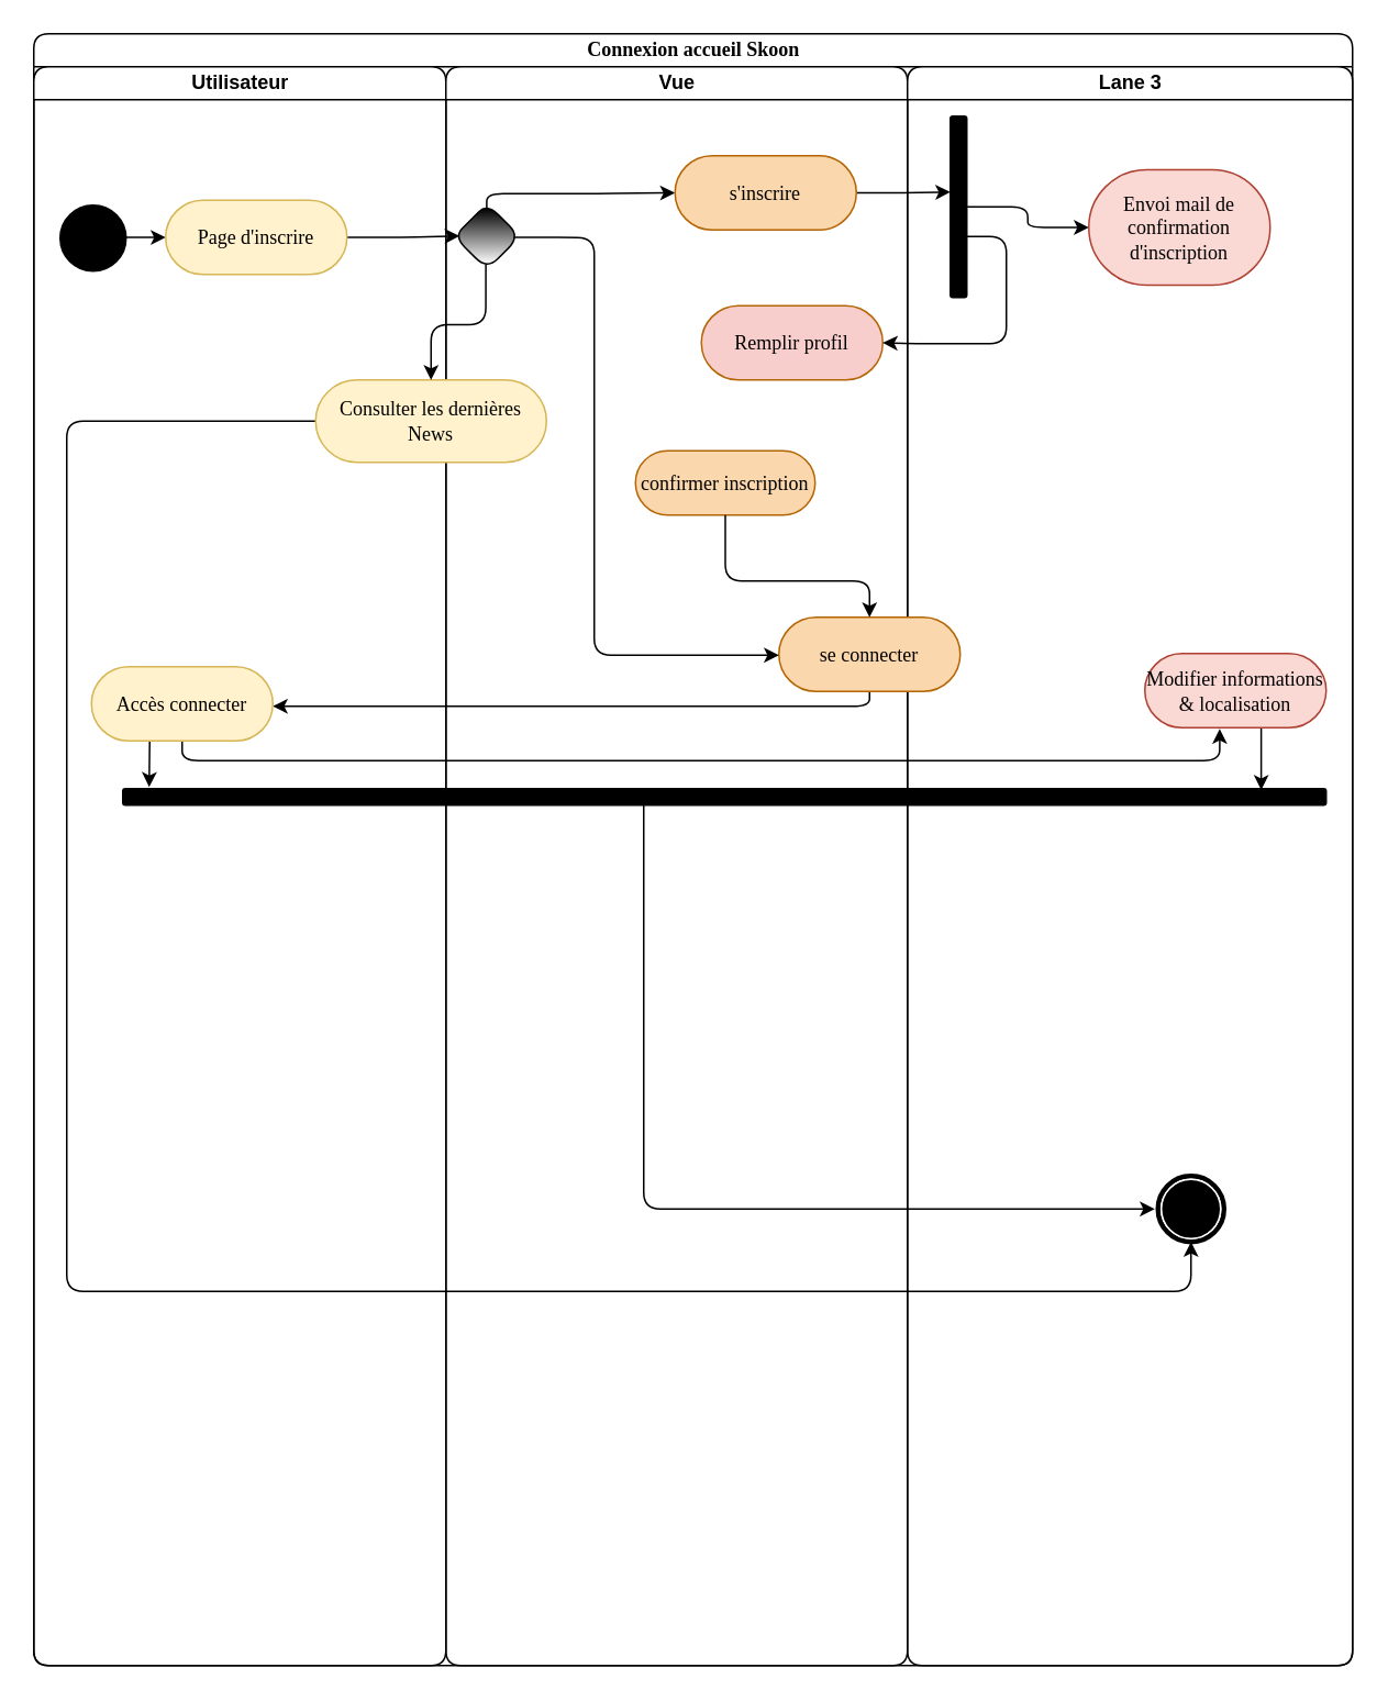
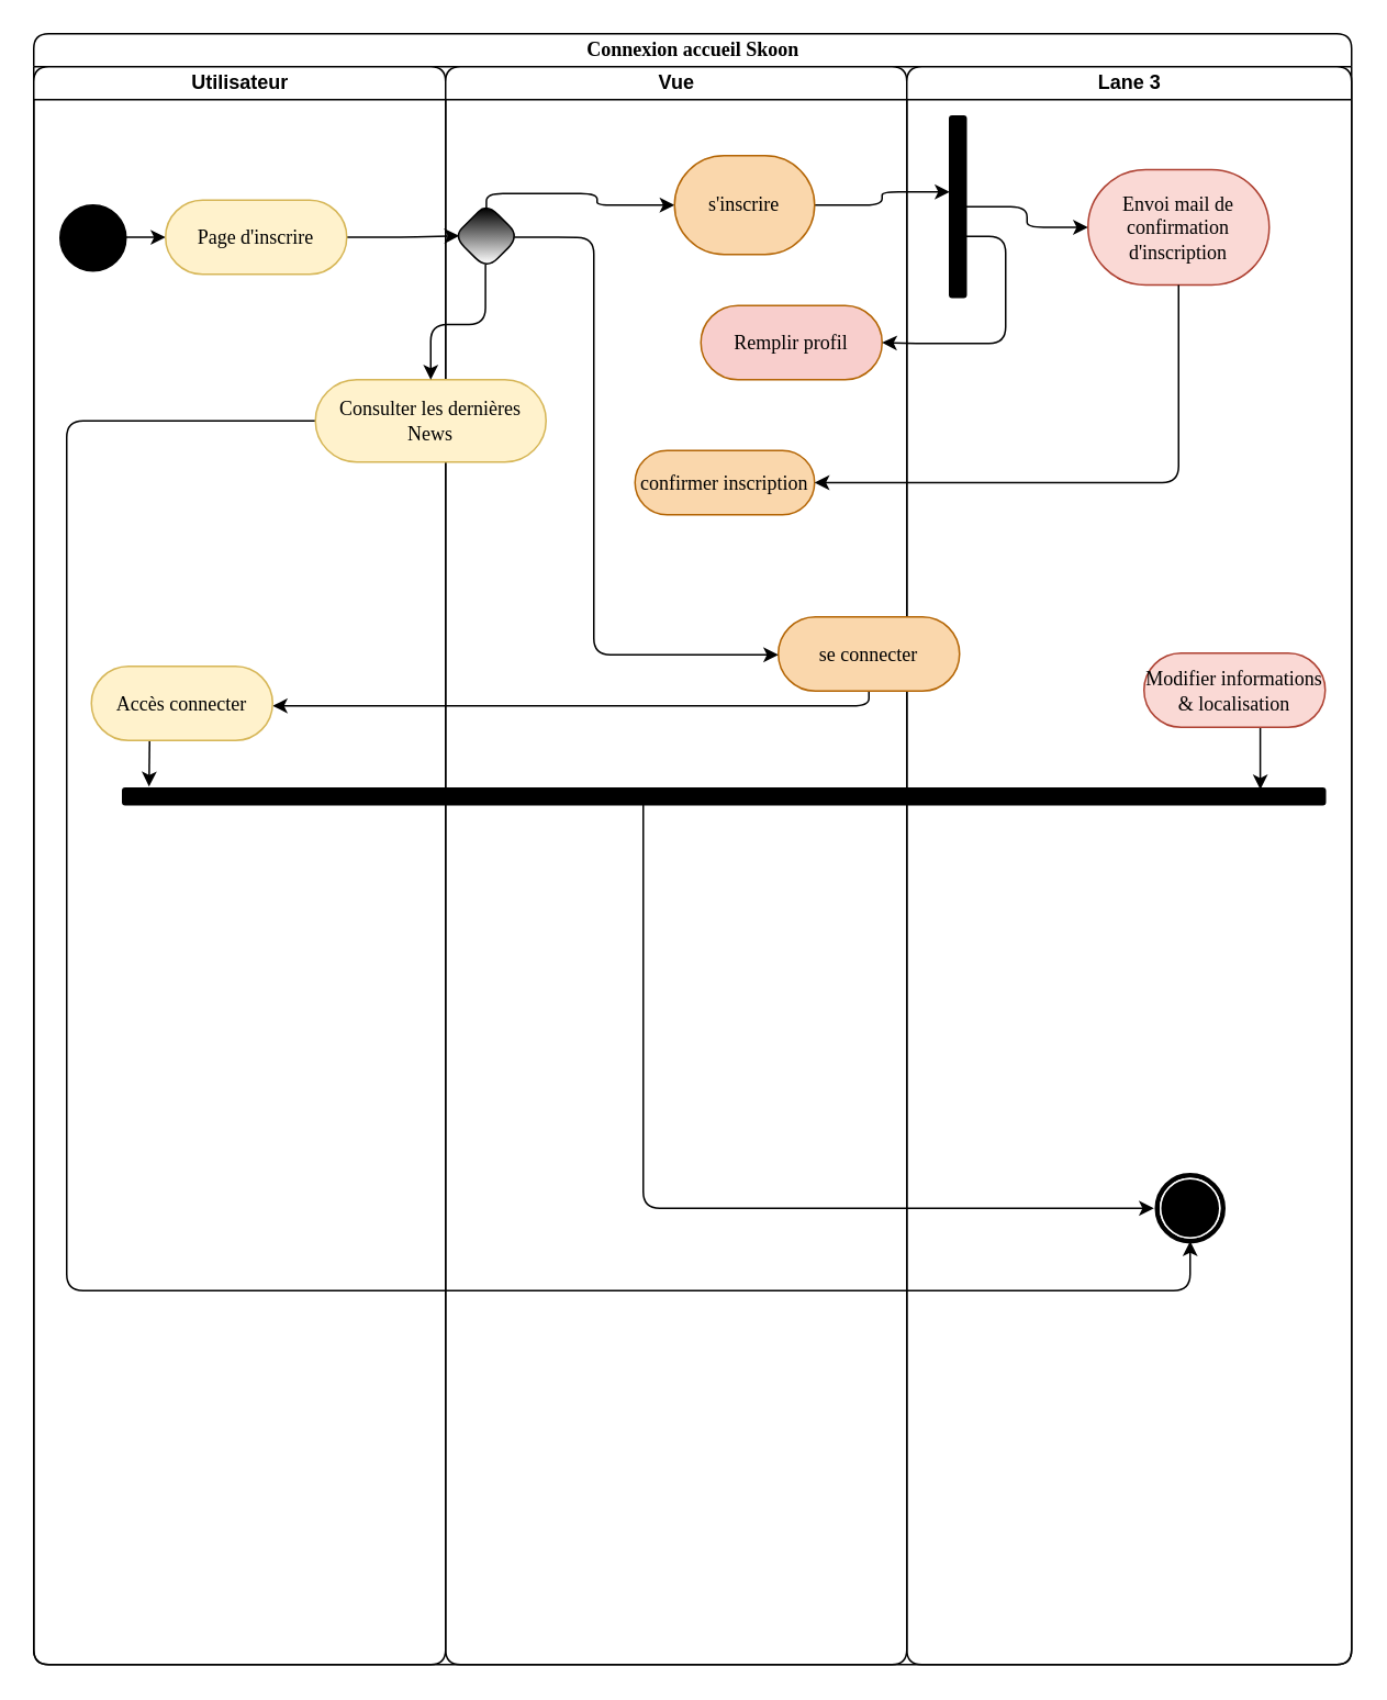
  <mxCell id="0" />
  <mxCell id="1" parent="0" />
  <mxCell id="2" value="Connexion accueil Skoon" style="swimlane;html=1;childLayout=stackLayout;startSize=20;shadow=0;comic=0;labelBackgroundColor=none;strokeWidth=1;fontFamily=Verdana;fontSize=12;align=center;rounded=1;" parent="1" vertex="1"><mxGeometry x="20" y="20" width="800" height="990" as="geometry" /></mxCell>
  <mxCell id="3" value="Utilisateur" style="swimlane;html=1;startSize=20;rounded=1;" parent="2" vertex="1"><mxGeometry y="20" width="250" height="970" as="geometry" /></mxCell>
  <mxCell id="4" value="Vue" style="swimlane;html=1;startSize=20;rounded=1;" parent="2" vertex="1"><mxGeometry x="250" y="20" width="280" height="970" as="geometry" /></mxCell>
  <mxCell id="5" value="Remplir profil" style="whiteSpace=wrap;html=1;shadow=0;comic=0;labelBackgroundColor=none;strokeWidth=1;fontFamily=Verdana;fontSize=12;align=center;arcSize=50;fillColor=#f8cecc;strokeColor=#b46504;rounded=1;" parent="4" vertex="1"><mxGeometry x="155" y="145" width="110" height="45" as="geometry" /></mxCell>
  <mxCell id="6" value="confirmer inscription" style="whiteSpace=wrap;html=1;shadow=0;comic=0;labelBackgroundColor=none;strokeWidth=1;fontFamily=Verdana;fontSize=12;align=center;arcSize=50;fillColor=#fad7ac;strokeColor=#b46504;rounded=1;" parent="4" vertex="1"><mxGeometry x="115" y="233" width="109" height="39" as="geometry" /></mxCell>
  <mxCell id="7" value="Lane 3" style="swimlane;html=1;startSize=20;rounded=1;" parent="2" vertex="1"><mxGeometry x="530" y="20" width="270" height="970" as="geometry" /></mxCell>
  <mxCell id="8" style="edgeStyle=orthogonalEdgeStyle;orthogonalLoop=1;jettySize=auto;html=1;entryX=0;entryY=0.5;entryDx=0;entryDy=0;" parent="7" source="9" target="10" edge="1"><mxGeometry relative="1" as="geometry" /></mxCell>
  <mxCell id="9" value="" style="whiteSpace=wrap;html=1;direction=south;fillColor=#000000;gradientDirection=west;rounded=1;" parent="7" vertex="1"><mxGeometry x="26" y="30" width="10" height="110" as="geometry" /></mxCell>
  <mxCell id="10" value="Envoi mail de confirmation d'inscription" style="whiteSpace=wrap;html=1;shadow=0;comic=0;labelBackgroundColor=none;strokeWidth=1;fontFamily=Verdana;fontSize=12;align=center;arcSize=50;fillColor=#fad9d5;strokeColor=#ae4132;rounded=1;" parent="7" vertex="1"><mxGeometry x="110" y="62.5" width="110" height="70" as="geometry" /></mxCell>
  <mxCell id="11" value="" style="shape=mxgraph.bpmn.shape;html=1;verticalLabelPosition=bottom;labelBackgroundColor=#ffffff;verticalAlign=top;perimeter=ellipsePerimeter;outline=end;symbol=terminate;shadow=0;comic=0;strokeWidth=1;fontFamily=Verdana;fontSize=12;align=center;rounded=1;" parent="7" vertex="1"><mxGeometry x="152" y="673" width="40" height="40" as="geometry" /></mxCell>
  <mxCell id="12" style="edgeStyle=orthogonalEdgeStyle;orthogonalLoop=1;jettySize=auto;html=1;entryX=1;entryY=0.5;entryDx=0;entryDy=0;" parent="2" source="9" target="5" edge="1"><mxGeometry relative="1" as="geometry"><Array as="points"><mxPoint x="590" y="123" /><mxPoint x="590" y="188" /><mxPoint x="535" y="188" /></Array></mxGeometry></mxCell>
+ <mxCell id="13" style="edgeStyle=orthogonalEdgeStyle;orthogonalLoop=1;jettySize=auto;html=1;entryX=1;entryY=0.5;entryDx=0;entryDy=0;exitX=0.5;exitY=1;exitDx=0;exitDy=0;" parent="2" source="10" target="6" edge="1"><mxGeometry relative="1" as="geometry"><Array as="points"><mxPoint x="695" y="273" /></Array></mxGeometry></mxCell>
  <mxCell id="14" style="edgeStyle=orthogonalEdgeStyle;orthogonalLoop=1;jettySize=auto;html=1;" parent="1" source="15" edge="1"><mxGeometry relative="1" as="geometry"><mxPoint x="527" y="428" as="sourcePoint" /><mxPoint x="165" y="428" as="targetPoint" /><Array as="points"><mxPoint x="527" y="428" /></Array></mxGeometry></mxCell>
  <mxCell id="15" value="se connecter" style="whiteSpace=wrap;html=1;shadow=0;comic=0;labelBackgroundColor=none;strokeWidth=1;fontFamily=Verdana;fontSize=12;align=center;arcSize=50;fillColor=#fad7ac;strokeColor=#b46504;rounded=1;" parent="1" vertex="1"><mxGeometry x="472" y="374" width="110" height="45" as="geometry" /></mxCell>
  <mxCell id="16" style="edgeStyle=orthogonalEdgeStyle;orthogonalLoop=1;jettySize=auto;html=1;entryX=0.5;entryY=1;entryDx=0;entryDy=0;" parent="1" source="17" target="11" edge="1"><mxGeometry relative="1" as="geometry"><mxPoint x="60" y="863" as="targetPoint" /><Array as="points"><mxPoint x="40" y="255" /><mxPoint x="40" y="783" /><mxPoint x="722" y="783" /></Array></mxGeometry></mxCell>
  <mxCell id="17" value="Consulter les dernières News" style="whiteSpace=wrap;html=1;shadow=0;comic=0;labelBackgroundColor=none;strokeWidth=1;fontFamily=Verdana;fontSize=12;align=center;arcSize=50;fillColor=#fff2cc;strokeColor=#d6b656;rounded=1;" parent="1" vertex="1"><mxGeometry x="191" y="230" width="140" height="50" as="geometry" /></mxCell>
  <mxCell id="18" style="edgeStyle=orthogonalEdgeStyle;orthogonalLoop=1;jettySize=auto;html=1;entryX=0.082;entryY=0.491;entryDx=0;entryDy=0;entryPerimeter=0;" parent="1" source="23" target="21" edge="1"><mxGeometry relative="1" as="geometry"><Array as="points" /></mxGeometry></mxCell>
  <mxCell id="19" style="edgeStyle=orthogonalEdgeStyle;orthogonalLoop=1;jettySize=auto;html=1;entryX=0;entryY=0.5;entryDx=0;entryDy=0;exitX=0.494;exitY=0.075;exitDx=0;exitDy=0;exitPerimeter=0;" parent="1" source="21" target="25" edge="1"><mxGeometry relative="1" as="geometry"><Array as="points"><mxPoint x="295" y="117" /><mxPoint x="362" y="117" /></Array></mxGeometry></mxCell>
  <mxCell id="20" style="edgeStyle=orthogonalEdgeStyle;orthogonalLoop=1;jettySize=auto;html=1;exitX=0.481;exitY=0.926;exitDx=0;exitDy=0;exitPerimeter=0;" parent="1" source="21" target="17" edge="1"><mxGeometry relative="1" as="geometry" /></mxCell>
  <mxCell id="21" value="" style="rhombus;whiteSpace=wrap;html=1;fillColor=#000000;gradientColor=#ffffff;rounded=1;" parent="1" vertex="1"><mxGeometry x="275" y="123" width="40" height="40" as="geometry" /></mxCell>
  <mxCell id="22" style="edgeStyle=orthogonalEdgeStyle;orthogonalLoop=1;jettySize=auto;html=1;entryX=0;entryY=0.5;entryDx=0;entryDy=0;" parent="1" target="23" edge="1"><mxGeometry relative="1" as="geometry"><mxPoint x="70" y="83" as="targetPoint" /><mxPoint x="56" y="143.059" as="sourcePoint" /></mxGeometry></mxCell>
  <mxCell id="23" value="Page d'inscrire" style="whiteSpace=wrap;html=1;shadow=0;comic=0;labelBackgroundColor=none;strokeWidth=1;fontFamily=Verdana;fontSize=12;align=center;arcSize=50;fillColor=#fff2cc;strokeColor=#d6b656;rounded=1;" parent="1" vertex="1"><mxGeometry x="100" y="121" width="110" height="45" as="geometry" /></mxCell>
  <mxCell id="24" style="edgeStyle=orthogonalEdgeStyle;orthogonalLoop=1;jettySize=auto;html=1;entryX=0.418;entryY=1;entryDx=0;entryDy=0;entryPerimeter=0;" parent="1" source="25" target="9" edge="1"><mxGeometry relative="1" as="geometry" /></mxCell>
- <mxCell id="25" value="s'inscrire" style="whiteSpace=wrap;html=1;shadow=0;comic=0;labelBackgroundColor=none;strokeWidth=1;fontFamily=Verdana;fontSize=12;align=center;arcSize=50;fillColor=#fad7ac;strokeColor=#b46504;rounded=1;" parent="1" vertex="1"><mxGeometry x="409" y="94" width="110" height="45" as="geometry" /></mxCell>
+ <mxCell id="25" value="s'inscrire" style="whiteSpace=wrap;html=1;shadow=0;comic=0;labelBackgroundColor=none;strokeWidth=1;fontFamily=Verdana;fontSize=12;align=center;arcSize=50;fillColor=#fad7ac;strokeColor=#b46504;rounded=1;" parent="1" vertex="1"><mxGeometry x="409" y="94" width="85" height="60" as="geometry" /></mxCell>
  <mxCell id="26" style="edgeStyle=orthogonalEdgeStyle;orthogonalLoop=1;jettySize=auto;html=1;exitX=0.916;exitY=0.514;exitDx=0;exitDy=0;exitPerimeter=0;" parent="1" source="21" target="15" edge="1"><mxGeometry relative="1" as="geometry"><mxPoint x="549" y="335.5" as="targetPoint" /><Array as="points"><mxPoint x="360" y="144" /><mxPoint x="360" y="397" /></Array><mxPoint x="350" y="143" as="sourcePoint" /></mxGeometry></mxCell>
  <mxCell id="27" value="" style="ellipse;whiteSpace=wrap;html=1;shadow=0;comic=0;labelBackgroundColor=none;strokeWidth=1;fontFamily=Verdana;fontSize=12;align=center;fillColor=#000000;rounded=1;" parent="1" vertex="1"><mxGeometry x="36" y="124" width="40" height="40" as="geometry" /></mxCell>
- <mxCell id="28" style="edgeStyle=orthogonalEdgeStyle;orthogonalLoop=1;jettySize=auto;html=1;exitX=0.5;exitY=1;exitDx=0;exitDy=0;entryX=0.5;entryY=0;entryDx=0;entryDy=0;" parent="1" source="6" target="15" edge="1"><mxGeometry relative="1" as="geometry"><Array as="points"><mxPoint x="440" y="352" /><mxPoint x="527" y="352" /></Array><mxPoint x="440.036" y="323.004" as="sourcePoint" /><mxPoint x="530" y="374" as="targetPoint" /></mxGeometry></mxCell>
  <mxCell id="29" style="edgeStyle=orthogonalEdgeStyle;orthogonalLoop=1;jettySize=auto;html=1;entryX=0.946;entryY=0.08;entryDx=0;entryDy=0;entryPerimeter=0;" parent="1" source="30" target="35" edge="1"><mxGeometry relative="1" as="geometry"><mxPoint x="780" y="483" as="targetPoint" /><Array as="points"><mxPoint x="765" y="479" /></Array></mxGeometry></mxCell>
  <mxCell id="30" value="Modifier informations &amp;amp; localisation" style="whiteSpace=wrap;html=1;shadow=0;comic=0;labelBackgroundColor=none;strokeWidth=1;fontFamily=Verdana;fontSize=12;align=center;arcSize=50;fillColor=#fad9d5;strokeColor=#ae4132;rounded=1;" parent="1" vertex="1"><mxGeometry x="694" y="396" width="110" height="45" as="geometry" /></mxCell>
- <mxCell id="31" style="edgeStyle=orthogonalEdgeStyle;orthogonalLoop=1;jettySize=auto;html=1;entryX=0.413;entryY=1.016;entryDx=0;entryDy=0;entryPerimeter=0;" parent="1" source="33" target="30" edge="1"><mxGeometry relative="1" as="geometry"><Array as="points"><mxPoint x="110" y="461" /><mxPoint x="739" y="461" /><mxPoint x="739" y="442" /></Array></mxGeometry></mxCell>
  <mxCell id="32" style="edgeStyle=orthogonalEdgeStyle;orthogonalLoop=1;jettySize=auto;html=1;exitX=0.321;exitY=1.003;exitDx=0;exitDy=0;exitPerimeter=0;" parent="1" source="33" edge="1"><mxGeometry relative="1" as="geometry"><Array as="points"><mxPoint x="90" y="449" /></Array><mxPoint x="101" y="450" as="sourcePoint" /><mxPoint x="90" y="477" as="targetPoint" /></mxGeometry></mxCell>
  <mxCell id="33" value="Accès connecter" style="whiteSpace=wrap;html=1;shadow=0;comic=0;labelBackgroundColor=none;strokeWidth=1;fontFamily=Verdana;fontSize=12;align=center;arcSize=50;fillColor=#fff2cc;strokeColor=#d6b656;rounded=1;" parent="1" vertex="1"><mxGeometry x="55" y="404" width="110" height="45" as="geometry" /></mxCell>
  <mxCell id="34" style="edgeStyle=orthogonalEdgeStyle;orthogonalLoop=1;jettySize=auto;html=1;" parent="1" source="35" edge="1"><mxGeometry relative="1" as="geometry"><mxPoint x="700" y="733" as="targetPoint" /><Array as="points"><mxPoint x="390" y="733" /></Array></mxGeometry></mxCell>
  <mxCell id="35" value="" style="whiteSpace=wrap;html=1;fillColor=#000000;rounded=1;" parent="1" vertex="1"><mxGeometry x="74" y="478" width="730" height="10" as="geometry" /></mxCell>
